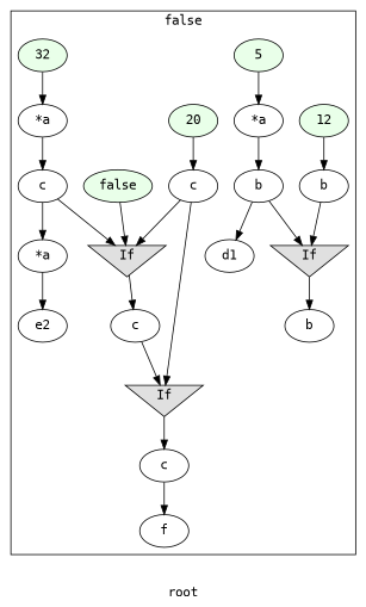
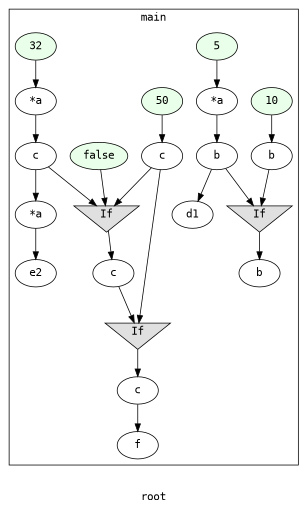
  digraph {
    fontname="DejaVu Sans Mono"
    label=root
    rankdir=TB
    node [fontname="DejaVu Sans Mono"]
    edge [fontname="DejaVu Sans Mono"]
-   n1 [fillcolor="#E9FFE9" label=12 startinglines=5 style=filled]
+   n1 [fillcolor="#E9FFE9" label=10 startinglines=5 style=filled]
    n2 [label=b startingline=5]
-   n3 [fillcolor="#E9FFE9" label=20 startinglines=6 style=filled]
+   n3 [fillcolor="#E9FFE9" label=50 startinglines=6 style=filled]
    n4 [label=c startingline=6]
    n5 [fillcolor="#E9FFE9" label=5 startinglines=12 style=filled]
    n6 [label="*a" startingline=12]
    n7 [label=b startingline=12]
    n8 [label=d1 startingline=13]
    n9 [fillcolor="#E9FFE9" label=false startinglines=14 style=filled]
    n10 [fillcolor="#E9FFE9" label=32 startinglines=17 style=filled]
    n11 [label="*a" startingline=17]
    n12 [label=c startingline=17]
    n13 [label="*a" startingline=18]
    n14 [label=e2 startingline=18]
    n15 [fillcolor="#E0E0E0" label=If shape=invtriangle startinglines=18 style=filled]
    n16 [label=c startingline=18]
    n17 [fillcolor="#E0E0E0" label=If shape=invtriangle startinglines=18 style=filled]
    n18 [label=b startingline=18]
    n19 [fillcolor="#E0E0E0" label=If shape=invtriangle startinglines=18 style=filled]
    n20 [label=c startingline=18]
    n21 [label=f startingline=22]
    subgraph cluster_1 {
-     label=false
+     label=main
      parent=G
      startinglines="2_2"
      n1
      n2
      n3
      n4
      n5
      n6
      n7
      n8
      n9
      n10
      n11
      n12
      n13
      n14
      n15
      n16
      n17
      n18
      n19
      n20
      n21
    }
    n1 -> n2
    n2 -> n17
    n3 -> n4
    n4 -> n15
    n4 -> n19
    n5 -> n6
    n6 -> n7
    n7 -> n8
    n7 -> n17
    n9 -> n15
    n10 -> n11
    n11 -> n12
    n12 -> n13
    n12 -> n15
    n13 -> n14
    n15 -> n16
    n16 -> n19
    n17 -> n18
    n19 -> n20
    n20 -> n21
  }
